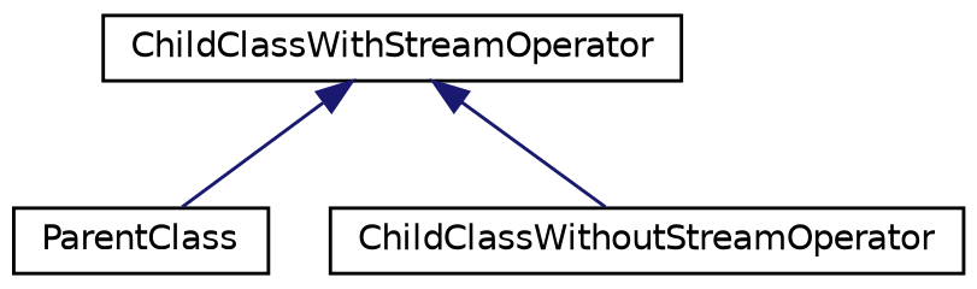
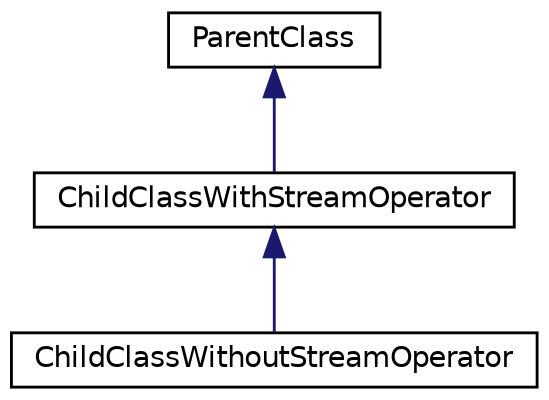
  digraph {
    fontname="DejaVu Sans"
    rankdir=TB
    node [color=black fillcolor=white fontname="DejaVu Sans" fontsize=10 shape=record style=filled]
    edge [color=midnightblue dir=back fontname="DejaVu Sans" fontsize=10 labelfontname=Helvetica labelfontsize=10 style=solid]
    n1 [height=0.2 label=ParentClass width=0.4]
    n2 [height=0.2 label=ChildClassWithStreamOperator width=0.4]
    n3 [height=0.2 label=ChildClassWithoutStreamOperator width=0.4]
-   n2 -> n1
+   n1 -> n2
    n2 -> n3
  }
